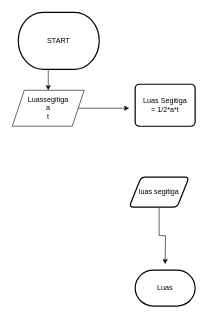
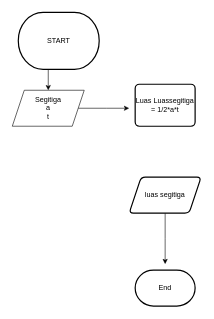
  <mxCell id="0" />
  <mxCell id="1" parent="0" />
  <mxCell id="2" style="edgeStyle=orthogonalEdgeStyle;rounded=0;orthogonalLoop=1;jettySize=auto;html=1;exitX=1;exitY=0.5;exitDx=0;exitDy=0;" edge="1" parent="1" source="3"><mxGeometry relative="1" as="geometry"><mxPoint x="215" y="180" as="targetPoint" /></mxGeometry></mxCell>
- <mxCell id="3" value="&lt;div&gt;Luassegitiga&lt;/div&gt;&lt;div&gt;a&lt;/div&gt;&lt;div&gt;t&lt;br&gt;&lt;/div&gt;" style="shape=parallelogram;perimeter=parallelogramPerimeter;whiteSpace=wrap;html=1;fixedSize=1;" vertex="1" parent="1"><mxGeometry x="20" y="150" width="120" height="60" as="geometry" /></mxCell>
+ <mxCell id="3" value="&lt;div&gt;Segitiga&lt;/div&gt;&lt;div&gt;a&lt;/div&gt;&lt;div&gt;t&lt;br&gt;&lt;/div&gt;" style="shape=parallelogram;perimeter=parallelogramPerimeter;whiteSpace=wrap;html=1;fixedSize=1;" vertex="1" parent="1"><mxGeometry x="20" y="150" width="120" height="60" as="geometry" /></mxCell>
  <mxCell id="4" style="edgeStyle=orthogonalEdgeStyle;rounded=0;orthogonalLoop=1;jettySize=auto;html=1;exitX=0.5;exitY=1;exitDx=0;exitDy=0;exitPerimeter=0;" edge="1" parent="1" source="5"><mxGeometry relative="1" as="geometry"><mxPoint x="80" y="150" as="targetPoint" /></mxGeometry></mxCell>
  <mxCell id="5" value="START" style="strokeWidth=2;html=1;shape=mxgraph.flowchart.terminator;whiteSpace=wrap;" vertex="1" parent="1"><mxGeometry x="30" y="20" width="135" height="95" as="geometry" /></mxCell>
- <mxCell id="6" value="&lt;div&gt;Luas Segitiga&lt;/div&gt;&lt;div&gt;= 1/2*a*t&lt;br&gt;&lt;/div&gt;" style="rounded=1;whiteSpace=wrap;html=1;absoluteArcSize=1;arcSize=14;strokeWidth=2;" vertex="1" parent="1"><mxGeometry x="225" y="140" width="100" height="70" as="geometry" /></mxCell>
+ <mxCell id="6" value="&lt;div&gt;Luas Luassegitiga&lt;/div&gt;&lt;div&gt;= 1/2*a*t&lt;br&gt;&lt;/div&gt;" style="rounded=1;whiteSpace=wrap;html=1;absoluteArcSize=1;arcSize=14;strokeWidth=2;" vertex="1" parent="1"><mxGeometry x="225" y="140" width="100" height="70" as="geometry" /></mxCell>
  <mxCell id="7" style="edgeStyle=orthogonalEdgeStyle;rounded=0;orthogonalLoop=1;jettySize=auto;html=1;exitX=0.5;exitY=1;exitDx=0;exitDy=0;" edge="1" parent="1" source="8"><mxGeometry relative="1" as="geometry"><mxPoint x="275" y="440" as="targetPoint" /></mxGeometry></mxCell>
- <mxCell id="8" value="luas segitiga" style="shape=parallelogram;perimeter=parallelogramPerimeter;whiteSpace=wrap;html=1;fixedSize=1;rounded=1;arcSize=14;strokeWidth=2;" vertex="1" parent="1"><mxGeometry x="215" y="295" width="100" height="50" as="geometry" /></mxCell>
- <mxCell id="9" value="Luas" style="strokeWidth=2;html=1;shape=mxgraph.flowchart.terminator;whiteSpace=wrap;" vertex="1" parent="1"><mxGeometry x="225" y="450" width="100" height="60" as="geometry" /></mxCell>
+ <mxCell id="8" value="luas segitiga" style="shape=parallelogram;perimeter=parallelogramPerimeter;whiteSpace=wrap;html=1;fixedSize=1;rounded=1;arcSize=14;strokeWidth=2;" vertex="1" parent="1"><mxGeometry x="215" y="295" width="120" height="60" as="geometry" /></mxCell>
+ <mxCell id="9" value="End" style="strokeWidth=2;html=1;shape=mxgraph.flowchart.terminator;whiteSpace=wrap;" vertex="1" parent="1"><mxGeometry x="225" y="450" width="100" height="60" as="geometry" /></mxCell>
